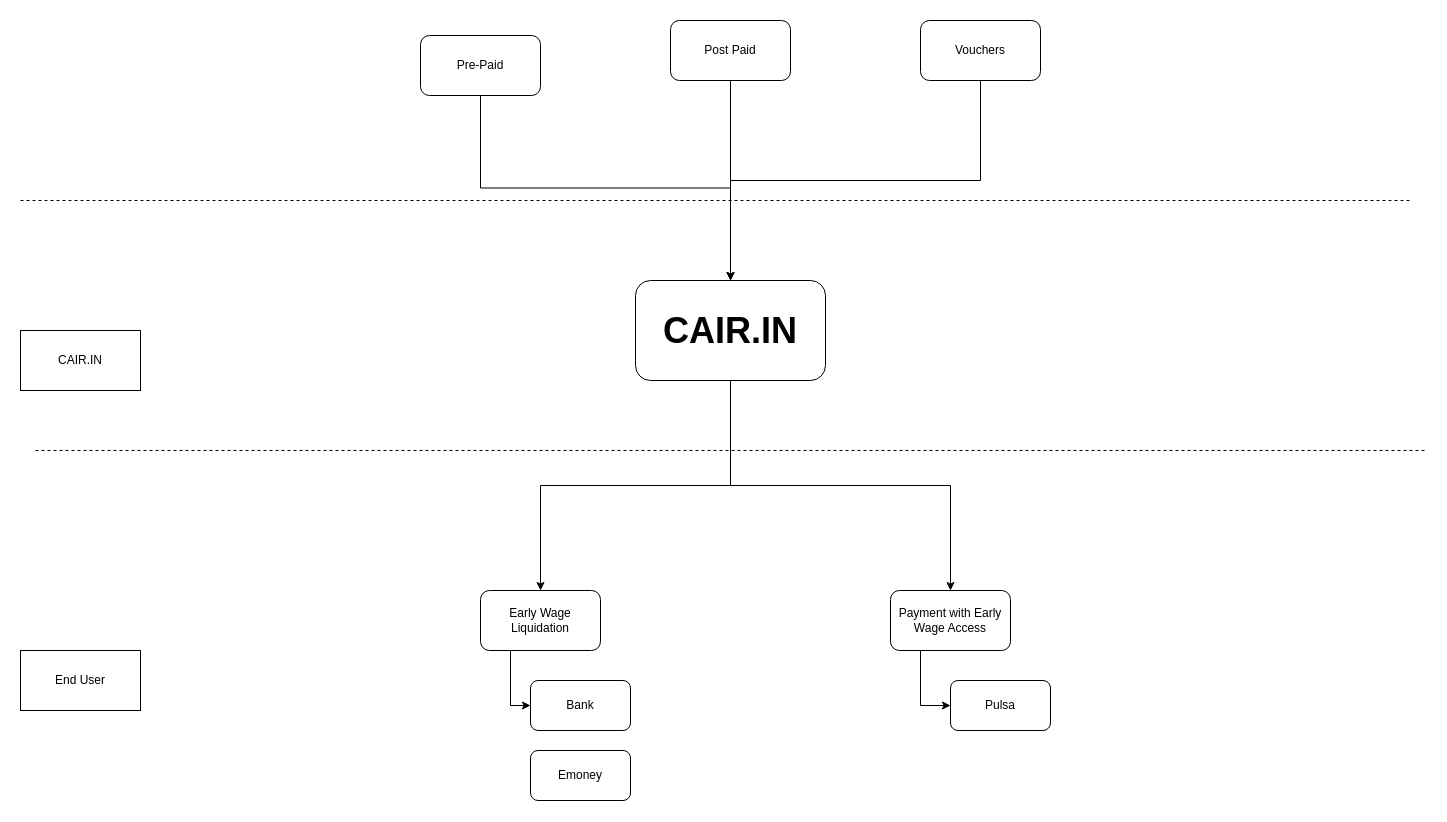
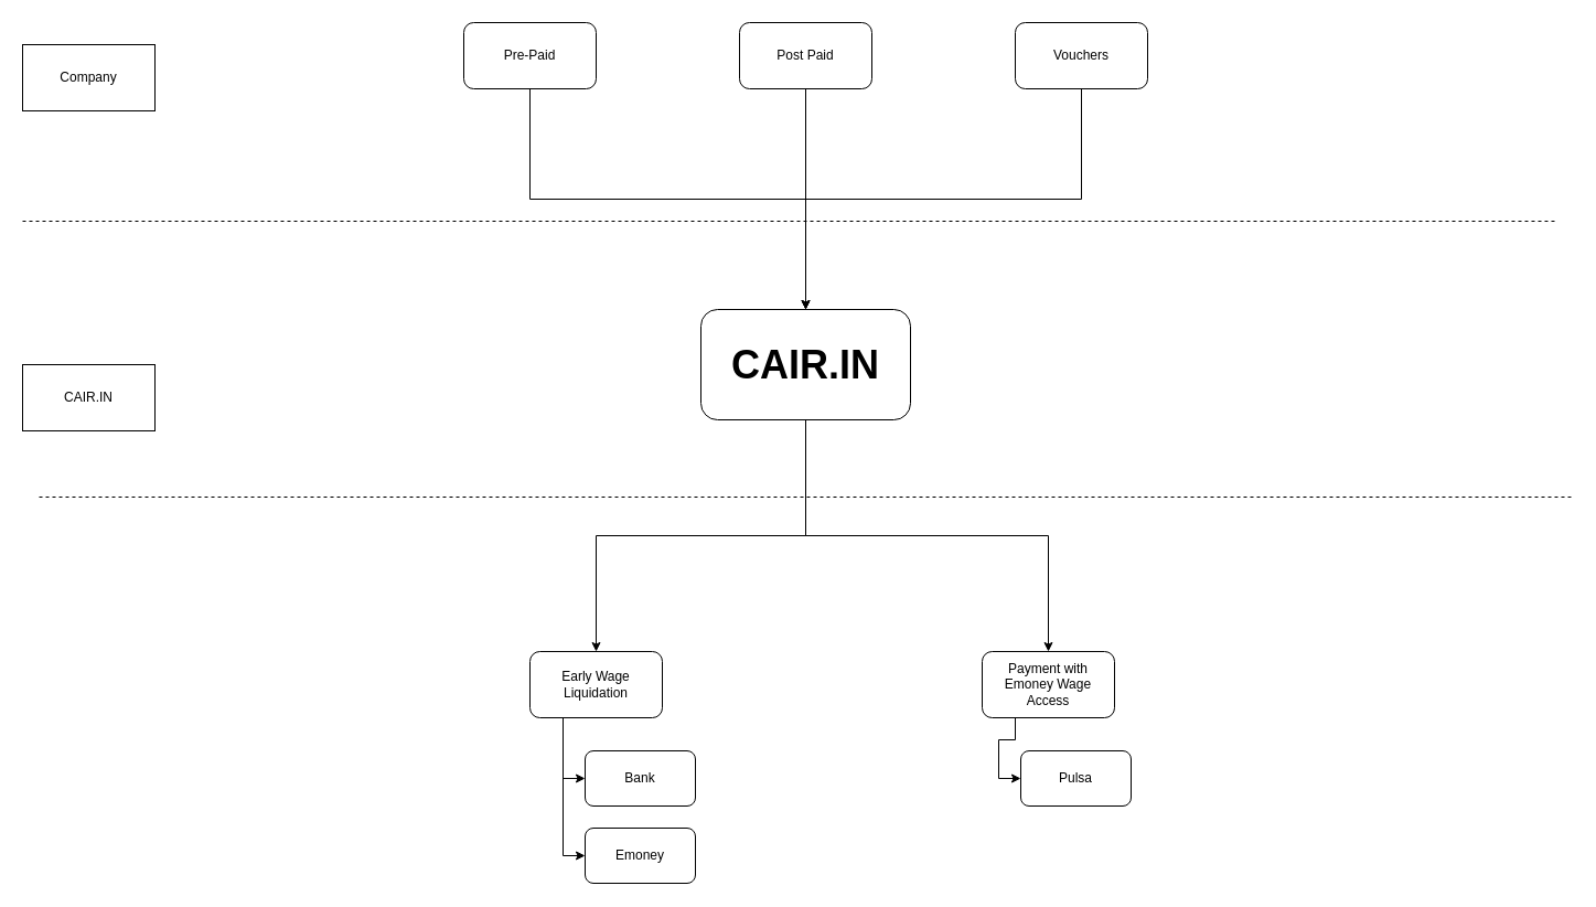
  <mxCell id="0" />
  <mxCell id="1" parent="0" />
  <mxCell id="2" style="edgeStyle=orthogonalEdgeStyle;rounded=0;orthogonalLoop=1;jettySize=auto;html=1;exitX=0.5;exitY=1;exitDx=0;exitDy=0;entryX=0.5;entryY=0;entryDx=0;entryDy=0;" edge="1" parent="1" source="4" target="9"><mxGeometry relative="1" as="geometry" /></mxCell>
  <mxCell id="3" style="edgeStyle=orthogonalEdgeStyle;rounded=0;orthogonalLoop=1;jettySize=auto;html=1;exitX=0.5;exitY=1;exitDx=0;exitDy=0;" edge="1" parent="1" source="4" target="7"><mxGeometry relative="1" as="geometry" /></mxCell>
  <mxCell id="4" value="CAIR.IN" style="rounded=1;whiteSpace=wrap;html=1;strokeWidth=1;fontSize=36;fontStyle=1" vertex="1" parent="1"><mxGeometry x="635" y="280" width="190" height="100" as="geometry" /></mxCell>
  <mxCell id="5" style="edgeStyle=orthogonalEdgeStyle;rounded=0;orthogonalLoop=1;jettySize=auto;html=1;exitX=0.25;exitY=1;exitDx=0;exitDy=0;entryX=0;entryY=0.5;entryDx=0;entryDy=0;" edge="1" parent="1" source="7" target="11"><mxGeometry relative="1" as="geometry" /></mxCell>
+ <mxCell id="6" style="edgeStyle=orthogonalEdgeStyle;rounded=0;orthogonalLoop=1;jettySize=auto;html=1;exitX=0.25;exitY=1;exitDx=0;exitDy=0;entryX=0;entryY=0.5;entryDx=0;entryDy=0;" edge="1" parent="1" source="7" target="12"><mxGeometry relative="1" as="geometry" /></mxCell>
  <mxCell id="7" value="Early Wage Liquidation" style="rounded=1;whiteSpace=wrap;html=1;" vertex="1" parent="1"><mxGeometry x="480" y="590" width="120" height="60" as="geometry" /></mxCell>
  <mxCell id="8" style="edgeStyle=orthogonalEdgeStyle;rounded=0;orthogonalLoop=1;jettySize=auto;html=1;exitX=0.25;exitY=1;exitDx=0;exitDy=0;entryX=0;entryY=0.5;entryDx=0;entryDy=0;" edge="1" parent="1" source="9" target="10"><mxGeometry relative="1" as="geometry" /></mxCell>
- <mxCell id="9" value="Payment with Early Wage Access" style="rounded=1;whiteSpace=wrap;html=1;" vertex="1" parent="1"><mxGeometry x="890" y="590" width="120" height="60" as="geometry" /></mxCell>
- <mxCell id="10" value="Pulsa" style="rounded=1;whiteSpace=wrap;html=1;" vertex="1" parent="1"><mxGeometry x="950" y="680" width="100" height="50" as="geometry" /></mxCell>
+ <mxCell id="9" value="Payment with Emoney Wage Access" style="rounded=1;whiteSpace=wrap;html=1;" vertex="1" parent="1"><mxGeometry x="890" y="590" width="120" height="60" as="geometry" /></mxCell>
+ <mxCell id="10" value="Pulsa" style="rounded=1;whiteSpace=wrap;html=1;" vertex="1" parent="1"><mxGeometry x="925" y="680" width="100" height="50" as="geometry" /></mxCell>
  <mxCell id="11" value="Bank" style="rounded=1;whiteSpace=wrap;html=1;" vertex="1" parent="1"><mxGeometry x="530" y="680" width="100" height="50" as="geometry" /></mxCell>
  <mxCell id="12" value="Emoney" style="rounded=1;whiteSpace=wrap;html=1;" vertex="1" parent="1"><mxGeometry x="530" y="750" width="100" height="50" as="geometry" /></mxCell>
  <mxCell id="13" style="edgeStyle=orthogonalEdgeStyle;rounded=0;orthogonalLoop=1;jettySize=auto;html=1;exitX=0.5;exitY=1;exitDx=0;exitDy=0;" edge="1" parent="1" source="14" target="4"><mxGeometry relative="1" as="geometry" /></mxCell>
- <mxCell id="14" value="Pre-Paid" style="rounded=1;whiteSpace=wrap;html=1;" vertex="1" parent="1"><mxGeometry x="420" y="35" width="120" height="60" as="geometry" /></mxCell>
+ <mxCell id="14" value="Pre-Paid" style="rounded=1;whiteSpace=wrap;html=1;" vertex="1" parent="1"><mxGeometry x="420" y="20" width="120" height="60" as="geometry" /></mxCell>
  <mxCell id="15" style="edgeStyle=orthogonalEdgeStyle;rounded=0;orthogonalLoop=1;jettySize=auto;html=1;exitX=0.5;exitY=1;exitDx=0;exitDy=0;" edge="1" parent="1" source="16" target="4"><mxGeometry relative="1" as="geometry" /></mxCell>
  <mxCell id="16" value="Post Paid" style="rounded=1;whiteSpace=wrap;html=1;" vertex="1" parent="1"><mxGeometry x="670" y="20" width="120" height="60" as="geometry" /></mxCell>
+ <mxCell id="17" value="Company" style="rounded=0;whiteSpace=wrap;html=1;" vertex="1" parent="1"><mxGeometry x="20" y="40" width="120" height="60" as="geometry" /></mxCell>
  <mxCell id="18" value="CAIR.IN" style="rounded=0;whiteSpace=wrap;html=1;" vertex="1" parent="1"><mxGeometry x="20" y="330" width="120" height="60" as="geometry" /></mxCell>
- <mxCell id="19" value="End User" style="rounded=0;whiteSpace=wrap;html=1;" vertex="1" parent="1"><mxGeometry x="20" y="650" width="120" height="60" as="geometry" /></mxCell>
  <mxCell id="20" style="edgeStyle=orthogonalEdgeStyle;rounded=0;orthogonalLoop=1;jettySize=auto;html=1;exitX=0.5;exitY=1;exitDx=0;exitDy=0;entryX=0.5;entryY=0;entryDx=0;entryDy=0;" edge="1" parent="1" source="21" target="4"><mxGeometry relative="1" as="geometry" /></mxCell>
  <mxCell id="21" value="Vouchers" style="rounded=1;whiteSpace=wrap;html=1;" vertex="1" parent="1"><mxGeometry x="920" y="20" width="120" height="60" as="geometry" /></mxCell>
  <mxCell id="22" value="" style="endArrow=none;dashed=1;html=1;rounded=0;" edge="1" parent="1"><mxGeometry width="50" height="50" relative="1" as="geometry"><mxPoint x="20" y="200" as="sourcePoint" /><mxPoint x="1410" y="200" as="targetPoint" /></mxGeometry></mxCell>
  <mxCell id="23" value="" style="endArrow=none;dashed=1;html=1;rounded=0;" edge="1" parent="1"><mxGeometry width="50" height="50" relative="1" as="geometry"><mxPoint x="35" y="450" as="sourcePoint" /><mxPoint x="1425" y="450" as="targetPoint" /></mxGeometry></mxCell>
